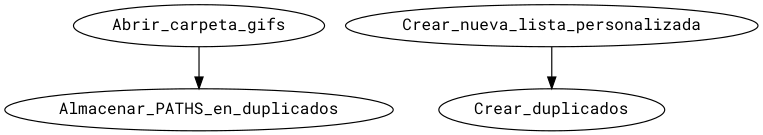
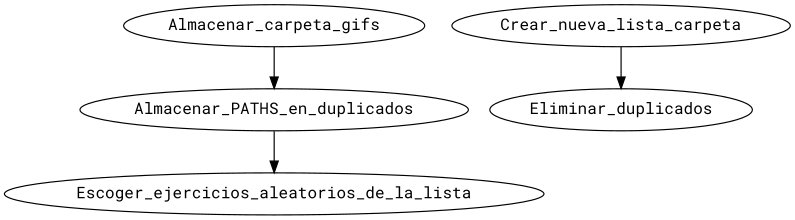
  digraph {
    fontname="Roboto Mono"
    node [fontname="Roboto Mono"]
    edge [fontname="Roboto Mono"]
    n1 [label=Almacenar_PATHS_en_duplicados]
-   Abrir_carpeta_gifs
-   Crear_nueva_lista_personalizada
-   Eliminar_duplicados [label=Crear_duplicados]
+   Abrir_carpeta_gifs [label=Almacenar_carpeta_gifs]
+   Escoger_ejercicios_aleatorios_de_la_lista
+   Crear_nueva_lista_personalizada [label=Crear_nueva_lista_carpeta]
+   Eliminar_duplicados
+   n1 -> Escoger_ejercicios_aleatorios_de_la_lista
    Abrir_carpeta_gifs -> n1
    Crear_nueva_lista_personalizada -> Eliminar_duplicados
  }
